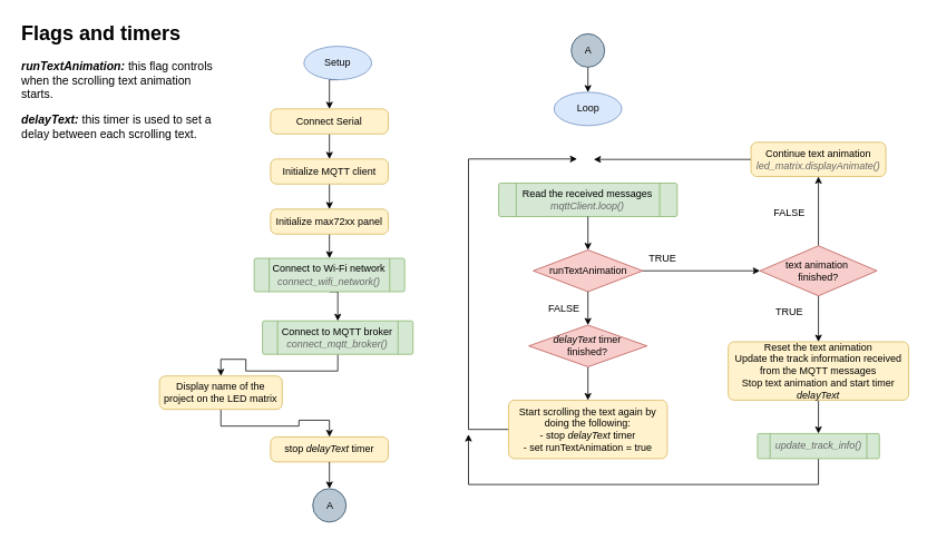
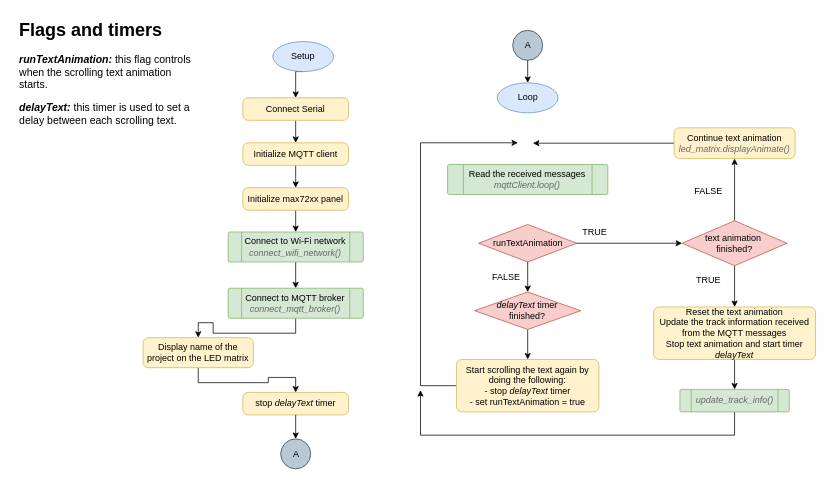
  <mxCell id="0" />
  <mxCell id="1" parent="0" />
  <mxCell id="2" style="edgeStyle=orthogonalEdgeStyle;rounded=0;orthogonalLoop=1;jettySize=auto;html=1;exitX=0.5;exitY=1;exitDx=0;exitDy=0;exitPerimeter=0;entryX=0.5;entryY=0;entryDx=0;entryDy=0;" edge="1" parent="1" source="3" target="5"><mxGeometry relative="1" as="geometry" /></mxCell>
  <mxCell id="3" value="Setup" style="strokeWidth=1;html=1;shape=mxgraph.flowchart.start_1;whiteSpace=wrap;fillColor=#dae8fc;strokeColor=#6c8ebf;" parent="1" vertex="1"><mxGeometry x="363" y="55" width="81" height="40" as="geometry" /></mxCell>
  <mxCell id="4" style="edgeStyle=orthogonalEdgeStyle;rounded=0;orthogonalLoop=1;jettySize=auto;html=1;exitX=0.5;exitY=1;exitDx=0;exitDy=0;entryX=0.5;entryY=0;entryDx=0;entryDy=0;" edge="1" parent="1" source="5" target="7"><mxGeometry relative="1" as="geometry" /></mxCell>
  <mxCell id="5" value="Connect Serial" style="rounded=1;whiteSpace=wrap;html=1;absoluteArcSize=1;arcSize=14;strokeWidth=1;fillColor=#fff2cc;strokeColor=#d6b656;" parent="1" vertex="1"><mxGeometry x="323" y="130" width="141" height="30" as="geometry" /></mxCell>
  <mxCell id="6" style="edgeStyle=orthogonalEdgeStyle;rounded=0;orthogonalLoop=1;jettySize=auto;html=1;exitX=0.5;exitY=1;exitDx=0;exitDy=0;entryX=0.5;entryY=0;entryDx=0;entryDy=0;" edge="1" parent="1" source="7" target="9"><mxGeometry relative="1" as="geometry" /></mxCell>
  <mxCell id="7" value="Initialize MQTT client" style="rounded=1;whiteSpace=wrap;html=1;absoluteArcSize=1;arcSize=14;strokeWidth=1;fillColor=#fff2cc;strokeColor=#d6b656;" parent="1" vertex="1"><mxGeometry x="323" y="190" width="141" height="30" as="geometry" /></mxCell>
  <mxCell id="8" style="edgeStyle=orthogonalEdgeStyle;rounded=0;orthogonalLoop=1;jettySize=auto;html=1;exitX=0.5;exitY=1;exitDx=0;exitDy=0;entryX=0.5;entryY=0;entryDx=0;entryDy=0;" edge="1" parent="1" source="9" target="11"><mxGeometry relative="1" as="geometry" /></mxCell>
  <mxCell id="9" value="Initialize max72xx panel" style="rounded=1;whiteSpace=wrap;html=1;absoluteArcSize=1;arcSize=14;strokeWidth=1;fillColor=#fff2cc;strokeColor=#d6b656;" parent="1" vertex="1"><mxGeometry x="323" y="250" width="141" height="30" as="geometry" /></mxCell>
  <mxCell id="10" style="edgeStyle=orthogonalEdgeStyle;rounded=0;orthogonalLoop=1;jettySize=auto;html=1;exitX=0.5;exitY=1;exitDx=0;exitDy=0;entryX=0.5;entryY=0;entryDx=0;entryDy=0;" edge="1" parent="1" source="11" target="13"><mxGeometry relative="1" as="geometry" /></mxCell>
  <mxCell id="11" value="Connect to Wi-Fi network&lt;div&gt;&lt;i&gt;&lt;font color=&quot;#666666&quot;&gt;connect_wifi_network()&lt;/font&gt;&lt;/i&gt;&lt;br&gt;&lt;/div&gt;" style="verticalLabelPosition=middle;verticalAlign=middle;html=1;shape=process;whiteSpace=wrap;rounded=1;size=0.1;arcSize=6;align=center;labelPosition=center;fillColor=#d5e8d4;strokeColor=#82b366;" parent="1" vertex="1"><mxGeometry x="303.38" y="309" width="180.25" height="40" as="geometry" /></mxCell>
  <mxCell id="12" style="edgeStyle=orthogonalEdgeStyle;rounded=0;orthogonalLoop=1;jettySize=auto;html=1;exitX=0.5;exitY=1;exitDx=0;exitDy=0;entryX=0.5;entryY=0;entryDx=0;entryDy=0;" edge="1" parent="1" source="13" target="15"><mxGeometry relative="1" as="geometry" /></mxCell>
- <mxCell id="13" value="Connect to MQTT broker&lt;div&gt;&lt;i&gt;&lt;font color=&quot;#666666&quot;&gt;connect_mqtt_broker()&lt;/font&gt;&lt;/i&gt;&lt;br&gt;&lt;/div&gt;" style="verticalLabelPosition=middle;verticalAlign=middle;html=1;shape=process;whiteSpace=wrap;rounded=1;size=0.1;arcSize=6;align=center;labelPosition=center;fillColor=#d5e8d4;strokeColor=#82b366;" parent="1" vertex="1"><mxGeometry x="313.38" y="384" width="180.25" height="40" as="geometry" /></mxCell>
+ <mxCell id="13" value="Connect to MQTT broker&lt;div&gt;&lt;i&gt;&lt;font color=&quot;#666666&quot;&gt;connect_mqtt_broker()&lt;/font&gt;&lt;/i&gt;&lt;br&gt;&lt;/div&gt;" style="verticalLabelPosition=middle;verticalAlign=middle;html=1;shape=process;whiteSpace=wrap;rounded=1;size=0.1;arcSize=6;align=center;labelPosition=center;fillColor=#d5e8d4;strokeColor=#82b366;" parent="1" vertex="1"><mxGeometry x="303.38" y="384" width="180.25" height="40" as="geometry" /></mxCell>
  <mxCell id="14" style="edgeStyle=orthogonalEdgeStyle;rounded=0;orthogonalLoop=1;jettySize=auto;html=1;exitX=0.5;exitY=1;exitDx=0;exitDy=0;" edge="1" parent="1" source="15" target="43"><mxGeometry relative="1" as="geometry" /></mxCell>
  <mxCell id="15" value="Display name of the project on the LED matrix" style="rounded=1;whiteSpace=wrap;html=1;absoluteArcSize=1;arcSize=14;strokeWidth=1;fillColor=#fff2cc;strokeColor=#d6b656;" parent="1" vertex="1"><mxGeometry x="190" y="450" width="147" height="40" as="geometry" /></mxCell>
  <mxCell id="16" value="A" style="verticalLabelPosition=middle;verticalAlign=middle;html=1;shape=mxgraph.flowchart.on-page_reference;rounded=1;strokeWidth=1;labelPosition=center;align=center;fillColor=#bac8d3;strokeColor=#23445d;" parent="1" vertex="1"><mxGeometry x="373.5" y="585" width="40" height="40" as="geometry" /></mxCell>
  <mxCell id="17" value="A" style="verticalLabelPosition=middle;verticalAlign=middle;html=1;shape=mxgraph.flowchart.on-page_reference;rounded=1;strokeWidth=1;labelPosition=center;align=center;fillColor=#bac8d3;strokeColor=#23445d;" parent="1" vertex="1"><mxGeometry x="683" y="40" width="40" height="40" as="geometry" /></mxCell>
  <mxCell id="18" value="Loop" style="strokeWidth=1;html=1;shape=mxgraph.flowchart.start_1;whiteSpace=wrap;fillColor=#dae8fc;strokeColor=#6c8ebf;" parent="1" vertex="1"><mxGeometry x="662.5" y="110" width="81" height="40" as="geometry" /></mxCell>
  <mxCell id="19" value="Read the received messages&lt;div&gt;&lt;i&gt;&lt;font color=&quot;#666666&quot;&gt;mqttClient.loop()&lt;/font&gt;&lt;/i&gt;&lt;/div&gt;" style="verticalLabelPosition=middle;verticalAlign=middle;html=1;shape=process;whiteSpace=wrap;rounded=1;size=0.1;arcSize=6;align=center;labelPosition=center;fillColor=#d5e8d4;strokeColor=#82b366;" parent="1" vertex="1"><mxGeometry x="596.13" y="219" width="213.75" height="40" as="geometry" /></mxCell>
  <mxCell id="20" value="runTextAnimation" style="strokeWidth=1;html=1;shape=mxgraph.flowchart.decision;whiteSpace=wrap;rounded=1;fillColor=#f8cecc;strokeColor=#b85450;" parent="1" vertex="1"><mxGeometry x="637.5" y="299" width="130.99" height="50" as="geometry" /></mxCell>
  <mxCell id="21" style="edgeStyle=orthogonalEdgeStyle;rounded=0;orthogonalLoop=1;jettySize=auto;html=1;exitX=0.5;exitY=1;exitDx=0;exitDy=0;exitPerimeter=0;entryX=0.5;entryY=0;entryDx=0;entryDy=0;" parent="1" source="22" target="24" edge="1"><mxGeometry relative="1" as="geometry" /></mxCell>
  <mxCell id="22" value="&lt;i&gt;delayText&lt;/i&gt;&amp;nbsp;timer&lt;div&gt;finished?&lt;/div&gt;" style="strokeWidth=1;html=1;shape=mxgraph.flowchart.decision;whiteSpace=wrap;rounded=1;fillColor=#f8cecc;strokeColor=#b85450;" parent="1" vertex="1"><mxGeometry x="632.25" y="389" width="141.49" height="50" as="geometry" /></mxCell>
  <mxCell id="23" style="edgeStyle=orthogonalEdgeStyle;rounded=0;orthogonalLoop=1;jettySize=auto;html=1;" edge="1" parent="1" source="24"><mxGeometry relative="1" as="geometry"><mxPoint x="690" y="190" as="targetPoint" /><Array as="points"><mxPoint x="560" y="514" /><mxPoint x="560" y="190" /></Array></mxGeometry></mxCell>
  <mxCell id="24" value="Start scrolling the text again by&lt;div&gt;doing the following:&lt;/div&gt;&lt;div&gt;&lt;div&gt;- stop &lt;i&gt;delayText&lt;/i&gt;&amp;nbsp;timer&lt;/div&gt;&lt;div&gt;- set runTextAnimation = true&lt;/div&gt;&lt;/div&gt;" style="rounded=1;whiteSpace=wrap;html=1;absoluteArcSize=1;arcSize=14;strokeWidth=1;fillColor=#fff2cc;strokeColor=#d6b656;" parent="1" vertex="1"><mxGeometry x="608" y="479" width="190" height="70" as="geometry" /></mxCell>
  <mxCell id="25" style="edgeStyle=orthogonalEdgeStyle;rounded=0;orthogonalLoop=1;jettySize=auto;html=1;exitX=0.5;exitY=0;exitDx=0;exitDy=0;exitPerimeter=0;entryX=0.5;entryY=1;entryDx=0;entryDy=0;" parent="1" source="27" target="31" edge="1"><mxGeometry relative="1" as="geometry" /></mxCell>
  <mxCell id="26" style="edgeStyle=orthogonalEdgeStyle;rounded=0;orthogonalLoop=1;jettySize=auto;html=1;exitX=0.5;exitY=1;exitDx=0;exitDy=0;exitPerimeter=0;entryX=0.5;entryY=0;entryDx=0;entryDy=0;" parent="1" source="27" target="33" edge="1"><mxGeometry relative="1" as="geometry" /></mxCell>
  <mxCell id="27" value="text animation&amp;nbsp;&lt;div&gt;finished?&lt;/div&gt;" style="strokeWidth=1;html=1;shape=mxgraph.flowchart.decision;whiteSpace=wrap;rounded=1;fillColor=#f8cecc;strokeColor=#b85450;" parent="1" vertex="1"><mxGeometry x="909" y="294" width="140" height="60" as="geometry" /></mxCell>
- <mxCell id="28" style="edgeStyle=orthogonalEdgeStyle;rounded=0;orthogonalLoop=1;jettySize=auto;html=1;exitX=0.5;exitY=1;exitDx=0;exitDy=0;entryX=0.5;entryY=0;entryDx=0;entryDy=0;entryPerimeter=0;" parent="1" source="19" target="20" edge="1"><mxGeometry relative="1" as="geometry" /></mxCell>
  <mxCell id="29" style="edgeStyle=orthogonalEdgeStyle;rounded=0;orthogonalLoop=1;jettySize=auto;html=1;exitX=0.5;exitY=1;exitDx=0;exitDy=0;exitPerimeter=0;entryX=0.5;entryY=0;entryDx=0;entryDy=0;entryPerimeter=0;" parent="1" source="20" target="22" edge="1"><mxGeometry relative="1" as="geometry" /></mxCell>
  <mxCell id="30" style="edgeStyle=orthogonalEdgeStyle;rounded=0;orthogonalLoop=1;jettySize=auto;html=1;" parent="1" source="31" edge="1"><mxGeometry relative="1" as="geometry"><mxPoint x="710" y="190.5" as="targetPoint" /></mxGeometry></mxCell>
  <mxCell id="31" value="Continue text animation&lt;div&gt;&lt;i&gt;&lt;font color=&quot;#666666&quot;&gt;led_matrix.displayAnimate()&lt;/font&gt;&lt;/i&gt;&lt;/div&gt;" style="rounded=1;whiteSpace=wrap;html=1;absoluteArcSize=1;arcSize=14;strokeWidth=1;fillColor=#fff2cc;strokeColor=#d6b656;" parent="1" vertex="1"><mxGeometry x="898.25" y="170" width="161.5" height="41" as="geometry" /></mxCell>
  <mxCell id="32" style="edgeStyle=orthogonalEdgeStyle;rounded=0;orthogonalLoop=1;jettySize=auto;html=1;exitX=0.5;exitY=1;exitDx=0;exitDy=0;entryX=0.5;entryY=0;entryDx=0;entryDy=0;" parent="1" source="33" target="35" edge="1"><mxGeometry relative="1" as="geometry" /></mxCell>
  <mxCell id="33" value="Reset the text animation&lt;div&gt;Update the track information received from the MQTT messages&lt;/div&gt;&lt;div&gt;Stop text animation and start timer &lt;i&gt;delayText&lt;/i&gt;&lt;/div&gt;" style="rounded=1;whiteSpace=wrap;html=1;absoluteArcSize=1;arcSize=14;strokeWidth=1;fillColor=#fff2cc;strokeColor=#d6b656;" parent="1" vertex="1"><mxGeometry x="871" y="409" width="216" height="70" as="geometry" /></mxCell>
  <mxCell id="34" style="edgeStyle=orthogonalEdgeStyle;rounded=0;orthogonalLoop=1;jettySize=auto;html=1;exitX=0.5;exitY=1;exitDx=0;exitDy=0;" edge="1" parent="1" source="35"><mxGeometry relative="1" as="geometry"><mxPoint x="560" y="520" as="targetPoint" /><Array as="points"><mxPoint x="979" y="580" /><mxPoint x="560" y="580" /></Array></mxGeometry></mxCell>
  <mxCell id="35" value="&lt;div&gt;&lt;i&gt;&lt;font color=&quot;#666666&quot;&gt;update_track_info()&lt;/font&gt;&lt;/i&gt;&lt;/div&gt;" style="verticalLabelPosition=middle;verticalAlign=middle;html=1;shape=process;whiteSpace=wrap;rounded=1;size=0.1;arcSize=6;align=center;labelPosition=center;fillColor=#d5e8d4;strokeColor=#82b366;" parent="1" vertex="1"><mxGeometry x="906.065" y="519" width="145.87" height="30" as="geometry" /></mxCell>
  <mxCell id="36" style="edgeStyle=orthogonalEdgeStyle;rounded=0;orthogonalLoop=1;jettySize=auto;html=1;exitX=1;exitY=0.5;exitDx=0;exitDy=0;exitPerimeter=0;entryX=0;entryY=0.5;entryDx=0;entryDy=0;entryPerimeter=0;" parent="1" source="20" target="27" edge="1"><mxGeometry relative="1" as="geometry" /></mxCell>
  <mxCell id="37" style="edgeStyle=orthogonalEdgeStyle;rounded=0;orthogonalLoop=1;jettySize=auto;html=1;exitX=0.5;exitY=1;exitDx=0;exitDy=0;exitPerimeter=0;entryX=0.5;entryY=0;entryDx=0;entryDy=0;entryPerimeter=0;" parent="1" source="17" target="18" edge="1"><mxGeometry relative="1" as="geometry" /></mxCell>
  <mxCell id="38" value="&lt;h1&gt;Flags and timers&lt;/h1&gt;&lt;p style=&quot;font-size: 14px;&quot;&gt;&lt;i style=&quot;font-weight: bold;&quot;&gt;runTextAnimation: &lt;/i&gt;this flag controls when the scrolling text animation starts.&lt;/p&gt;&lt;p style=&quot;font-size: 14px;&quot;&gt;&lt;i style=&quot;font-weight: bold;&quot;&gt;delayText:&lt;/i&gt;&amp;nbsp;this timer is used to set a delay between each scrolling text.&lt;/p&gt;" style="text;html=1;strokeColor=none;fillColor=none;spacing=5;spacingTop=-20;whiteSpace=wrap;overflow=hidden;rounded=0;" parent="1" vertex="1"><mxGeometry x="20" y="20" width="240" height="180" as="geometry" /></mxCell>
  <mxCell id="39" value="FALSE" style="text;html=1;strokeColor=none;fillColor=none;align=center;verticalAlign=middle;whiteSpace=wrap;rounded=0;" vertex="1" parent="1"><mxGeometry x="650" y="354" width="49" height="30" as="geometry" /></mxCell>
  <mxCell id="40" value="TRUE" style="text;html=1;strokeColor=none;fillColor=none;align=center;verticalAlign=middle;whiteSpace=wrap;rounded=0;" vertex="1" parent="1"><mxGeometry x="768.49" y="294" width="49" height="30" as="geometry" /></mxCell>
  <mxCell id="41" value="FALSE" style="text;html=1;strokeColor=none;fillColor=none;align=center;verticalAlign=middle;whiteSpace=wrap;rounded=0;" vertex="1" parent="1"><mxGeometry x="920" y="240" width="49" height="30" as="geometry" /></mxCell>
  <mxCell id="42" value="TRUE" style="text;html=1;strokeColor=none;fillColor=none;align=center;verticalAlign=middle;whiteSpace=wrap;rounded=0;" vertex="1" parent="1"><mxGeometry x="920" y="359" width="49" height="30" as="geometry" /></mxCell>
  <mxCell id="43" value="stop &lt;i&gt;delayText&lt;/i&gt;&amp;nbsp;timer" style="rounded=1;whiteSpace=wrap;html=1;absoluteArcSize=1;arcSize=14;strokeWidth=1;fillColor=#fff2cc;strokeColor=#d6b656;" vertex="1" parent="1"><mxGeometry x="323" y="523" width="141" height="30" as="geometry" /></mxCell>
  <mxCell id="44" style="edgeStyle=orthogonalEdgeStyle;rounded=0;orthogonalLoop=1;jettySize=auto;html=1;exitX=0.5;exitY=1;exitDx=0;exitDy=0;entryX=0.5;entryY=0;entryDx=0;entryDy=0;entryPerimeter=0;" edge="1" parent="1" source="43" target="16"><mxGeometry relative="1" as="geometry" /></mxCell>
